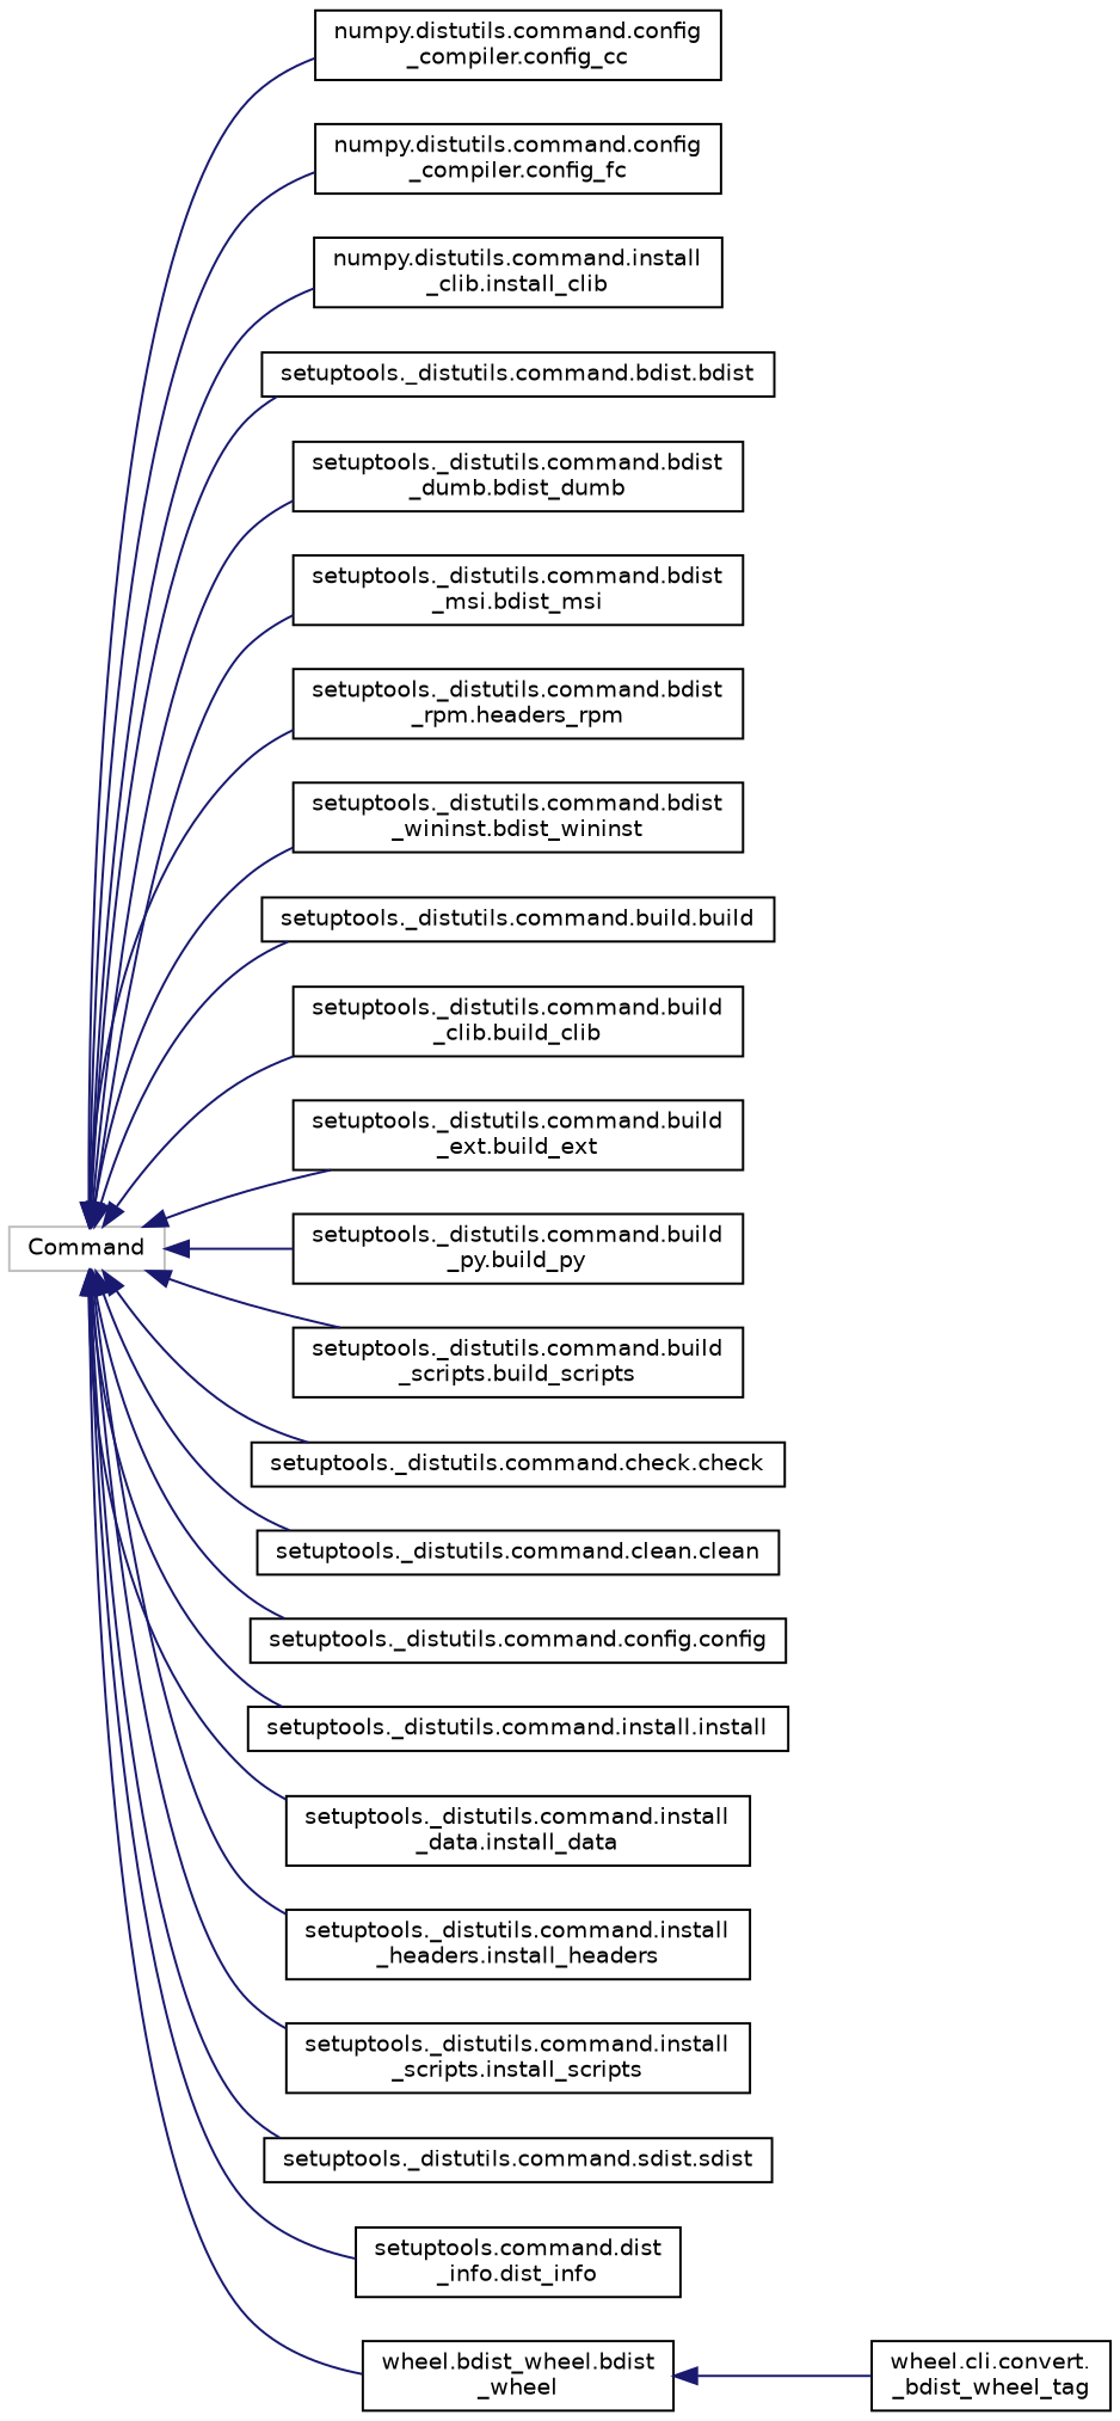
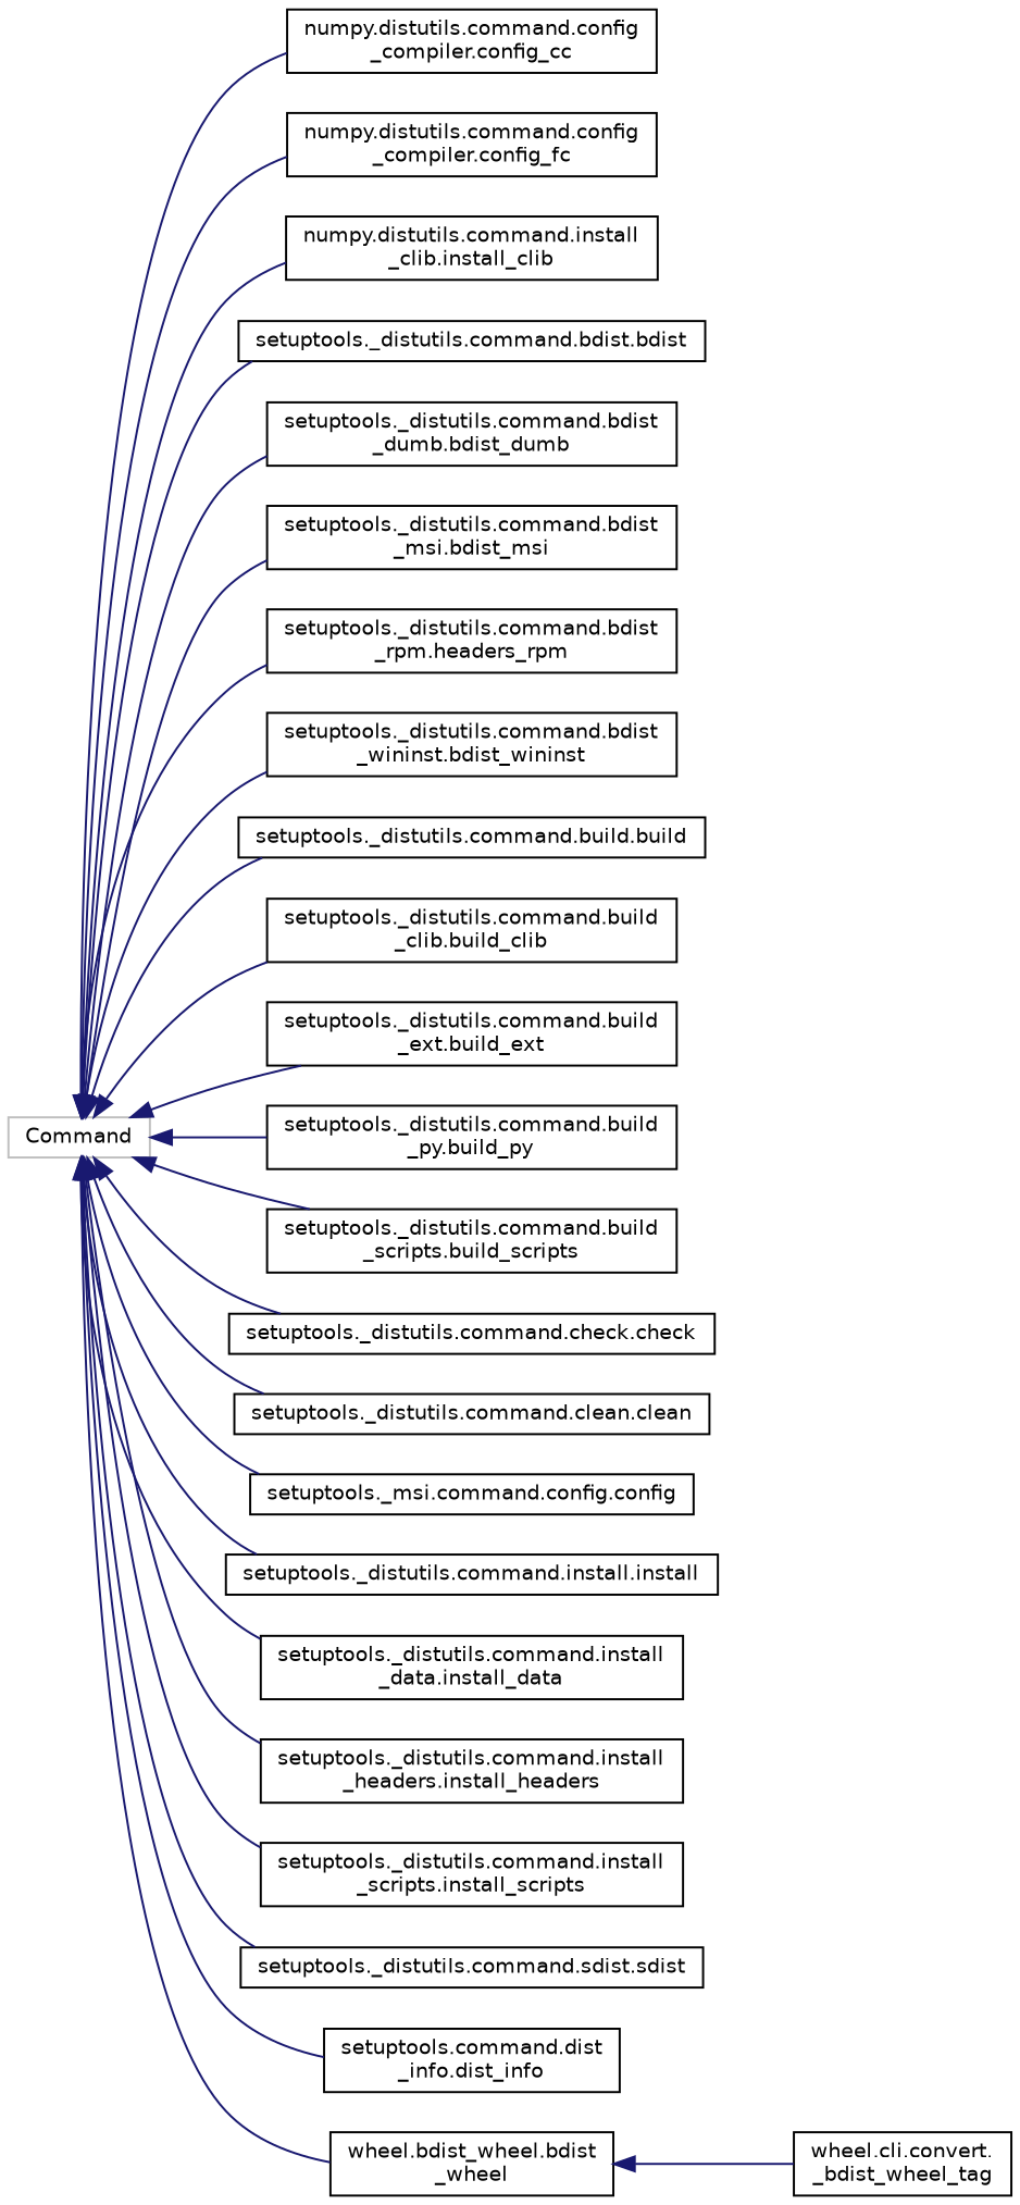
  digraph {
    rankdir=LR
    node [color=black fillcolor=white fontname=Helvetica fontsize=10 shape=record style=filled]
    edge [color=midnightblue dir=back fontname=Helvetica fontsize=10 labelfontname=Helvetica labelfontsize=10 style=solid]
    n1 [color=grey75 height=0.2 label=Command width=0.4]
    n2 [height=0.2 label="numpy.distutils.command.config\l_compiler.config_cc" width=0.4]
    n3 [height=0.2 label="numpy.distutils.command.config\l_compiler.config_fc" width=0.4]
    n4 [height=0.2 label="numpy.distutils.command.install\l_clib.install_clib" width=0.4]
    n5 [height=0.2 label="setuptools._distutils.command.bdist.bdist" width=0.4]
    n6 [height=0.2 label="setuptools._distutils.command.bdist\l_dumb.bdist_dumb" width=0.4]
    n7 [height=0.2 label="setuptools._distutils.command.bdist\l_msi.bdist_msi" width=0.4]
    n8 [height=0.2 label="setuptools._distutils.command.bdist\l_rpm.headers_rpm" width=0.4]
    n9 [height=0.2 label="setuptools._distutils.command.bdist\l_wininst.bdist_wininst" width=0.4]
    n10 [height=0.2 label="setuptools._distutils.command.build.build" width=0.4]
    n11 [height=0.2 label="setuptools._distutils.command.build\l_clib.build_clib" width=0.4]
    n12 [height=0.2 label="setuptools._distutils.command.build\l_ext.build_ext" width=0.4]
    n13 [height=0.2 label="setuptools._distutils.command.build\l_py.build_py" width=0.4]
    n14 [height=0.2 label="setuptools._distutils.command.build\l_scripts.build_scripts" width=0.4]
    n15 [height=0.2 label="setuptools._distutils.command.check.check" width=0.4]
    n16 [height=0.2 label="setuptools._distutils.command.clean.clean" width=0.4]
-   n17 [height=0.2 label="setuptools._distutils.command.config.config" width=0.4]
+   n17 [height=0.2 label="setuptools._msi.command.config.config" width=0.4]
    n18 [height=0.2 label="setuptools._distutils.command.install.install" width=0.4]
    n19 [height=0.2 label="setuptools._distutils.command.install\l_data.install_data" width=0.4]
    n20 [height=0.2 label="setuptools._distutils.command.install\l_headers.install_headers" width=0.4]
    n21 [height=0.2 label="setuptools._distutils.command.install\l_scripts.install_scripts" width=0.4]
    n22 [height=0.2 label="setuptools._distutils.command.sdist.sdist" width=0.4]
    n23 [height=0.2 label="setuptools.command.dist\l_info.dist_info" width=0.4]
    n24 [height=0.2 label="wheel.bdist_wheel.bdist\l_wheel" width=0.4]
    n25 [height=0.2 label="wheel.cli.convert.\l_bdist_wheel_tag" width=0.4]
    n1 -> n2
    n1 -> n3
    n1 -> n4
    n1 -> n5
    n1 -> n6
    n1 -> n7
    n1 -> n8
    n1 -> n9
    n1 -> n10
    n1 -> n11
    n1 -> n12
    n1 -> n13
    n1 -> n14
    n1 -> n15
    n1 -> n16
    n1 -> n17
    n1 -> n18
    n1 -> n19
    n1 -> n20
    n1 -> n21
    n1 -> n22
    n1 -> n23
    n1 -> n24
    n24 -> n25
  }
